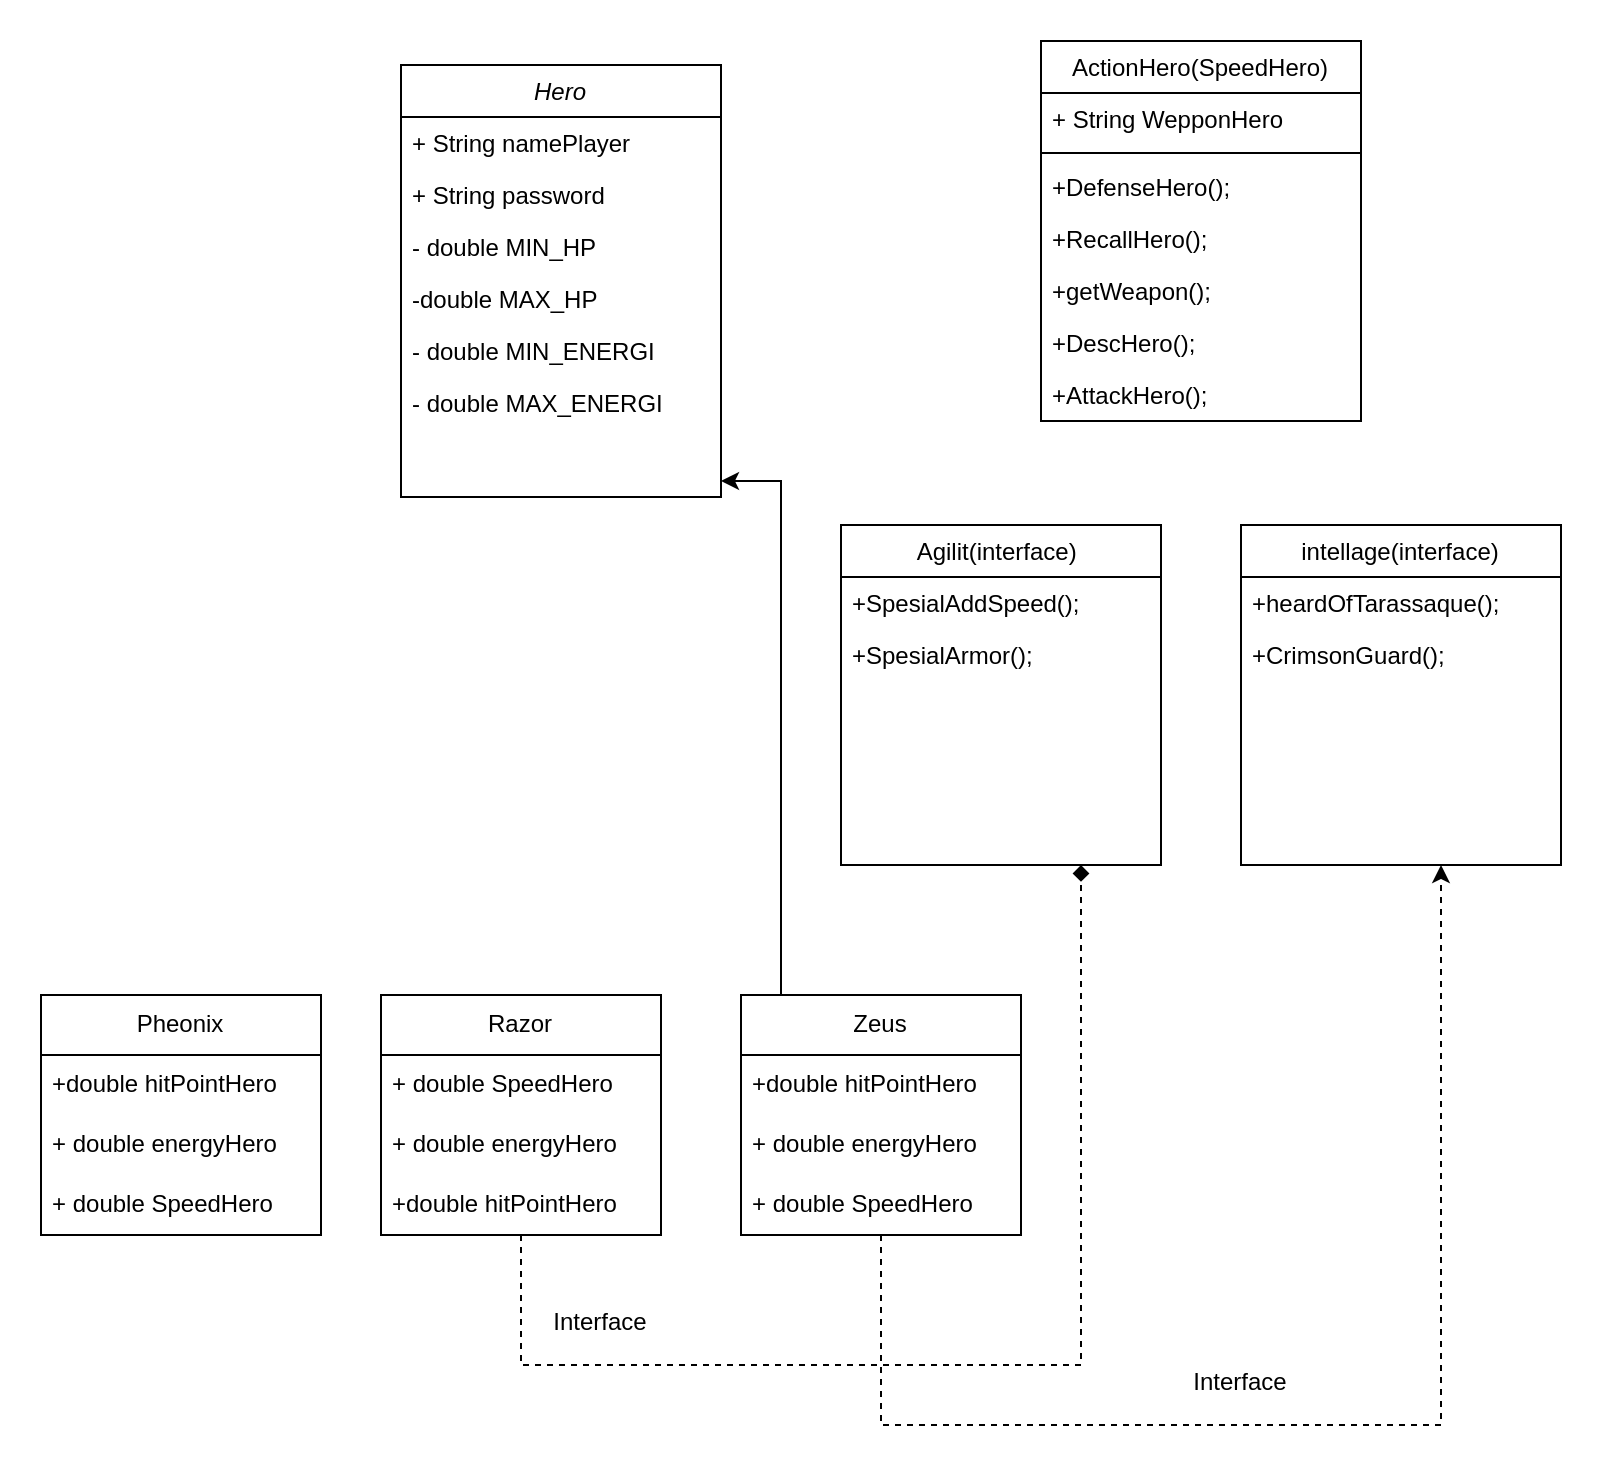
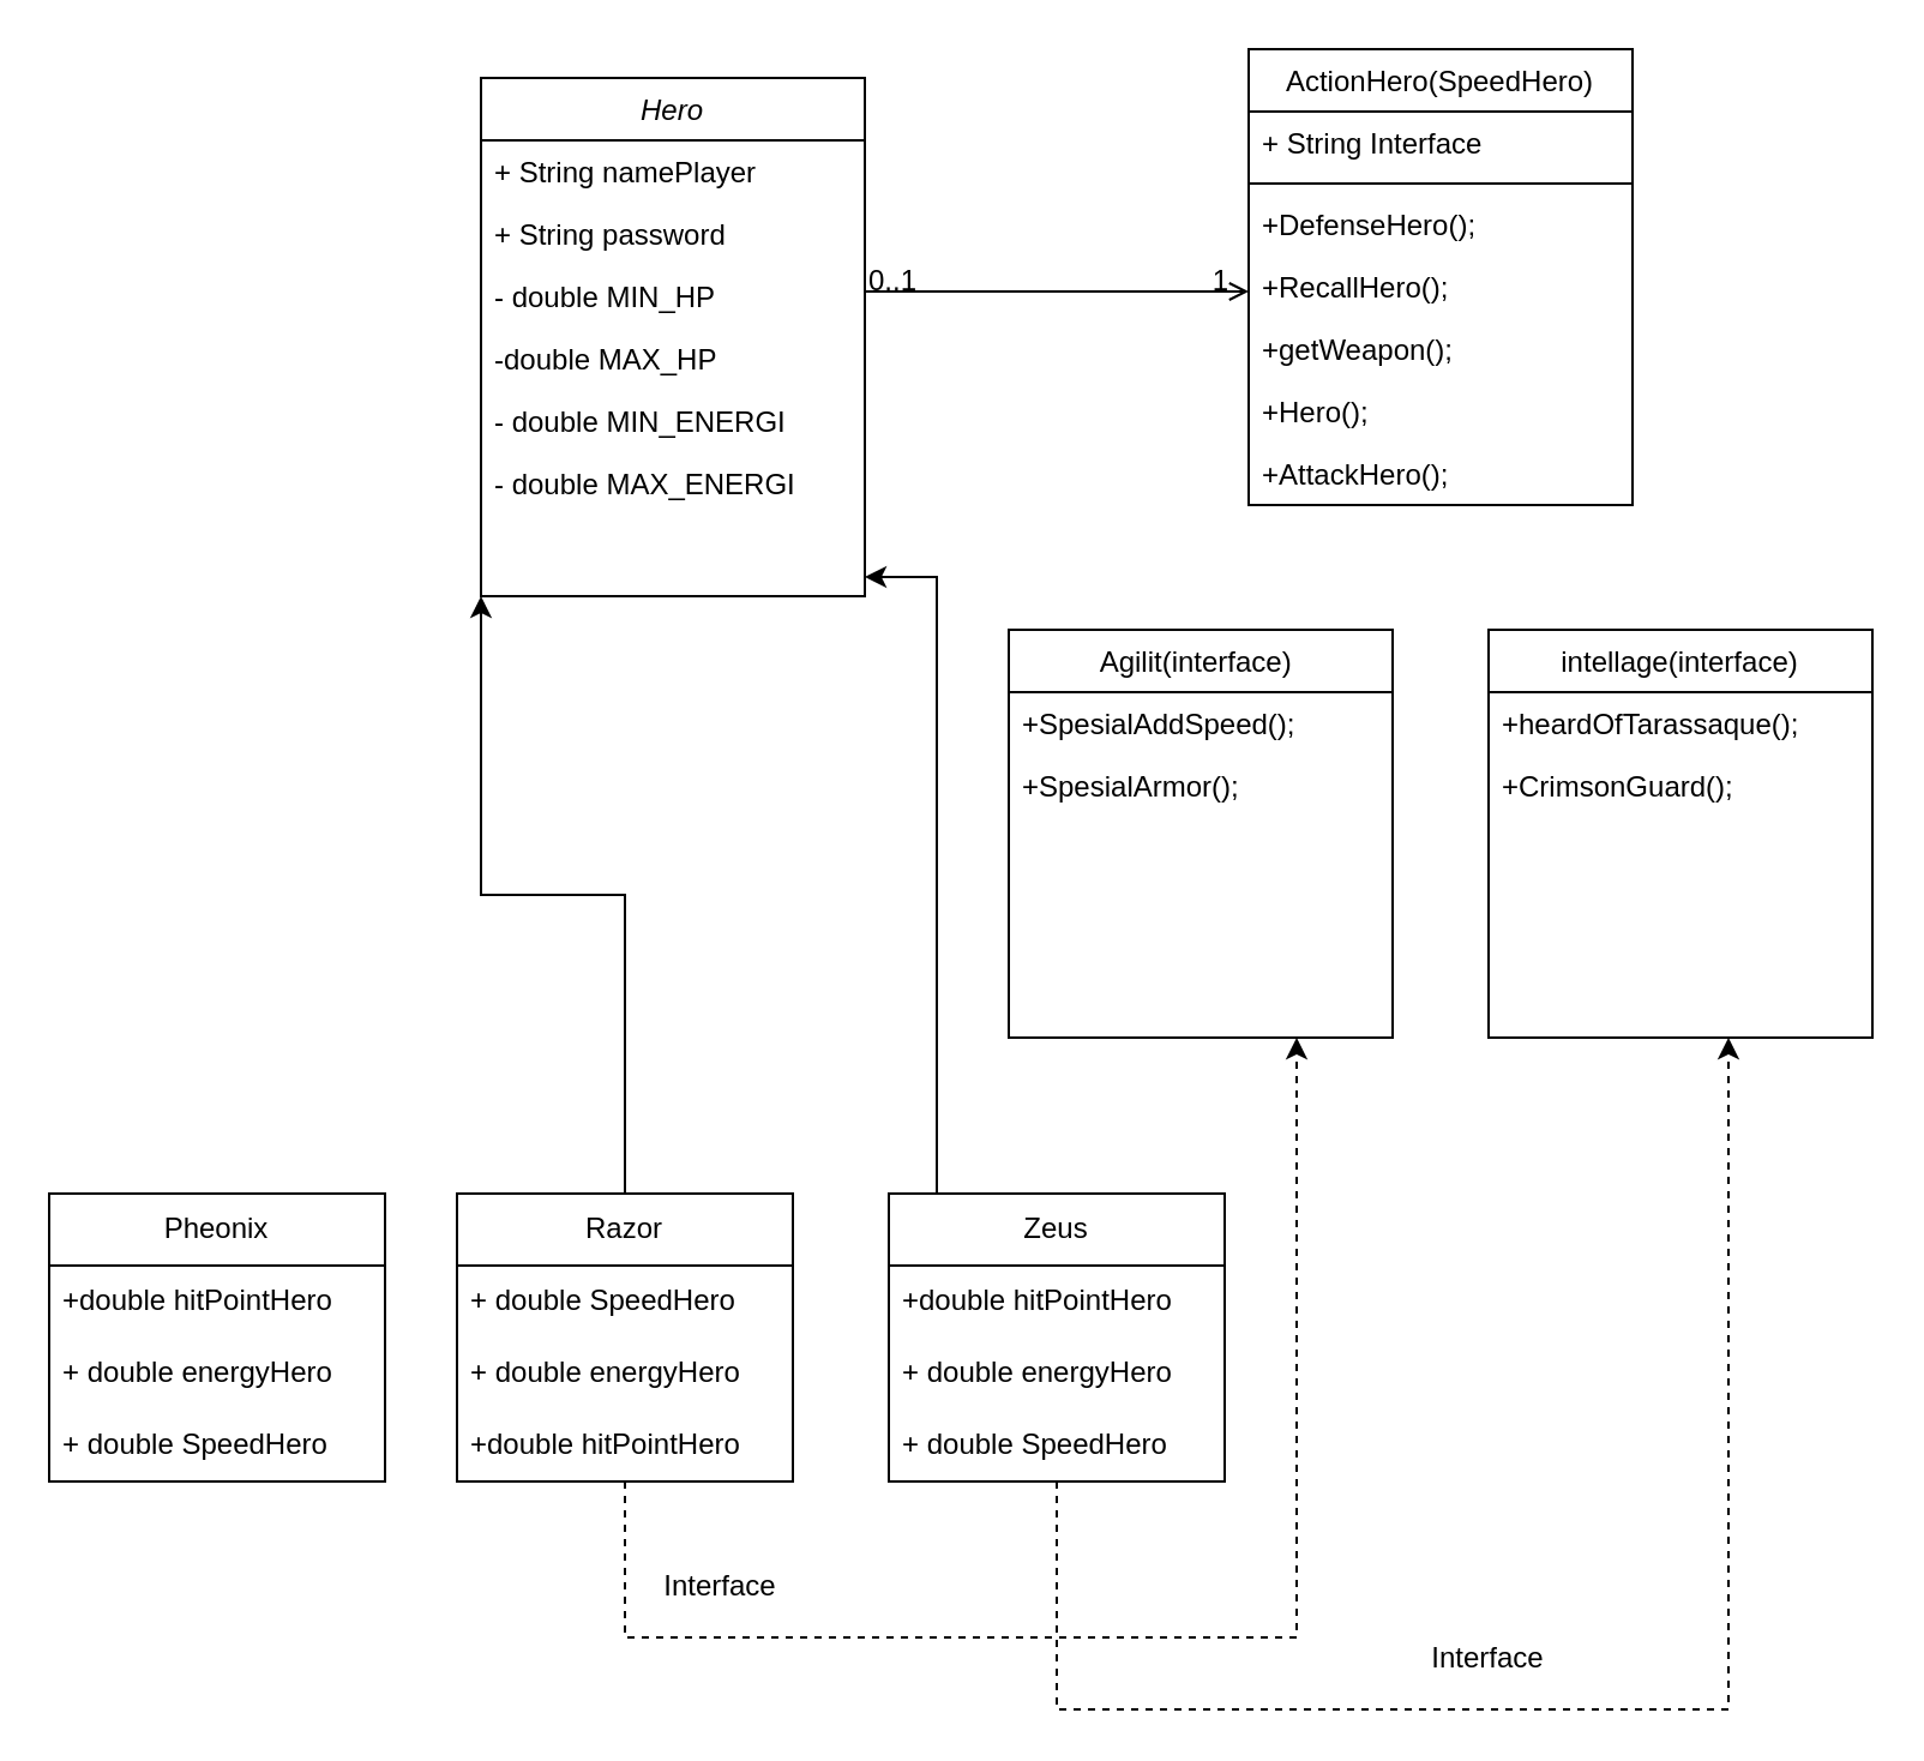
  <mxCell id="0" />
  <mxCell id="1" parent="0" />
  <mxCell id="2" value="Hero" style="swimlane;fontStyle=2;align=center;verticalAlign=top;childLayout=stackLayout;horizontal=1;startSize=26;horizontalStack=0;resizeParent=1;resizeLast=0;collapsible=1;marginBottom=0;rounded=0;shadow=0;strokeWidth=1;" parent="1" vertex="1"><mxGeometry x="200" y="32" width="160" height="216" as="geometry"><mxRectangle x="230" y="140" width="160" height="26" as="alternateBounds" /></mxGeometry></mxCell>
  <mxCell id="3" value="+ String namePlayer" style="text;align=left;verticalAlign=top;spacingLeft=4;spacingRight=4;overflow=hidden;rotatable=0;points=[[0,0.5],[1,0.5]];portConstraint=eastwest;" parent="2" vertex="1"><mxGeometry y="26" width="160" height="26" as="geometry" /></mxCell>
  <mxCell id="4" value="+ String password" style="text;align=left;verticalAlign=top;spacingLeft=4;spacingRight=4;overflow=hidden;rotatable=0;points=[[0,0.5],[1,0.5]];portConstraint=eastwest;rounded=0;shadow=0;html=0;" parent="2" vertex="1"><mxGeometry y="52" width="160" height="26" as="geometry" /></mxCell>
  <mxCell id="5" value="- double MIN_HP" style="text;align=left;verticalAlign=top;spacingLeft=4;spacingRight=4;overflow=hidden;rotatable=0;points=[[0,0.5],[1,0.5]];portConstraint=eastwest;rounded=0;shadow=0;html=0;" parent="2" vertex="1"><mxGeometry y="78" width="160" height="26" as="geometry" /></mxCell>
  <mxCell id="6" value="-double MAX_HP" style="text;align=left;verticalAlign=top;spacingLeft=4;spacingRight=4;overflow=hidden;rotatable=0;points=[[0,0.5],[1,0.5]];portConstraint=eastwest;rounded=0;shadow=0;html=0;" parent="2" vertex="1"><mxGeometry y="104" width="160" height="26" as="geometry" /></mxCell>
  <mxCell id="7" value="- double MIN_ENERGI" style="text;align=left;verticalAlign=top;spacingLeft=4;spacingRight=4;overflow=hidden;rotatable=0;points=[[0,0.5],[1,0.5]];portConstraint=eastwest;rounded=0;shadow=0;html=0;" parent="2" vertex="1"><mxGeometry y="130" width="160" height="26" as="geometry" /></mxCell>
  <mxCell id="8" value="- double MAX_ENERGI" style="text;align=left;verticalAlign=top;spacingLeft=4;spacingRight=4;overflow=hidden;rotatable=0;points=[[0,0.5],[1,0.5]];portConstraint=eastwest;rounded=0;shadow=0;html=0;" parent="2" vertex="1"><mxGeometry y="156" width="160" height="26" as="geometry" /></mxCell>
  <mxCell id="9" value="ActionHero(SpeedHero)" style="swimlane;fontStyle=0;align=center;verticalAlign=top;childLayout=stackLayout;horizontal=1;startSize=26;horizontalStack=0;resizeParent=1;resizeLast=0;collapsible=1;marginBottom=0;rounded=0;shadow=0;strokeWidth=1;" parent="1" vertex="1"><mxGeometry x="520" y="20" width="160" height="190" as="geometry"><mxRectangle x="550" y="140" width="160" height="26" as="alternateBounds" /></mxGeometry></mxCell>
- <mxCell id="10" value="+ String WepponHero" style="text;align=left;verticalAlign=top;spacingLeft=4;spacingRight=4;overflow=hidden;rotatable=0;points=[[0,0.5],[1,0.5]];portConstraint=eastwest;rounded=0;shadow=0;html=0;" vertex="1" parent="9"><mxGeometry y="26" width="160" height="26" as="geometry" /></mxCell>
+ <mxCell id="10" value="+ String Interface" style="text;align=left;verticalAlign=top;spacingLeft=4;spacingRight=4;overflow=hidden;rotatable=0;points=[[0,0.5],[1,0.5]];portConstraint=eastwest;rounded=0;shadow=0;html=0;" vertex="1" parent="9"><mxGeometry y="26" width="160" height="26" as="geometry" /></mxCell>
  <mxCell id="11" value="" style="line;html=1;strokeWidth=1;align=left;verticalAlign=middle;spacingTop=-1;spacingLeft=3;spacingRight=3;rotatable=0;labelPosition=right;points=[];portConstraint=eastwest;" parent="9" vertex="1"><mxGeometry y="52" width="160" height="8" as="geometry" /></mxCell>
  <mxCell id="12" value="+DefenseHero();" style="text;align=left;verticalAlign=top;spacingLeft=4;spacingRight=4;overflow=hidden;rotatable=0;points=[[0,0.5],[1,0.5]];portConstraint=eastwest;rounded=0;shadow=0;html=0;" parent="9" vertex="1"><mxGeometry y="60" width="160" height="26" as="geometry" /></mxCell>
  <mxCell id="13" value="+RecallHero();" style="text;align=left;verticalAlign=top;spacingLeft=4;spacingRight=4;overflow=hidden;rotatable=0;points=[[0,0.5],[1,0.5]];portConstraint=eastwest;rounded=0;shadow=0;html=0;" parent="9" vertex="1"><mxGeometry y="86" width="160" height="26" as="geometry" /></mxCell>
  <mxCell id="14" value="+getWeapon();" style="text;align=left;verticalAlign=top;spacingLeft=4;spacingRight=4;overflow=hidden;rotatable=0;points=[[0,0.5],[1,0.5]];portConstraint=eastwest;rounded=0;shadow=0;html=0;" parent="9" vertex="1"><mxGeometry y="112" width="160" height="26" as="geometry" /></mxCell>
- <mxCell id="15" value="+DescHero();" style="text;align=left;verticalAlign=top;spacingLeft=4;spacingRight=4;overflow=hidden;rotatable=0;points=[[0,0.5],[1,0.5]];portConstraint=eastwest;rounded=0;shadow=0;html=0;" parent="9" vertex="1"><mxGeometry y="138" width="160" height="26" as="geometry" /></mxCell>
+ <mxCell id="15" value="+Hero();" style="text;align=left;verticalAlign=top;spacingLeft=4;spacingRight=4;overflow=hidden;rotatable=0;points=[[0,0.5],[1,0.5]];portConstraint=eastwest;rounded=0;shadow=0;html=0;" parent="9" vertex="1"><mxGeometry y="138" width="160" height="26" as="geometry" /></mxCell>
  <mxCell id="16" value="+AttackHero();" style="text;align=left;verticalAlign=top;spacingLeft=4;spacingRight=4;overflow=hidden;rotatable=0;points=[[0,0.5],[1,0.5]];portConstraint=eastwest;rounded=0;shadow=0;html=0;" parent="9" vertex="1"><mxGeometry y="164" width="160" height="26" as="geometry" /></mxCell>
+ <mxCell id="17" value="" style="endArrow=open;shadow=0;strokeWidth=1;rounded=0;endFill=1;edgeStyle=elbowEdgeStyle;elbow=vertical;" parent="1" source="2" target="9" edge="1"><mxGeometry x="0.5" y="41" relative="1" as="geometry"><mxPoint x="360" y="104" as="sourcePoint" /><mxPoint x="520" y="104" as="targetPoint" /><mxPoint x="-40" y="32" as="offset" /></mxGeometry></mxCell>
+ <mxCell id="18" value="0..1" style="resizable=0;align=left;verticalAlign=bottom;labelBackgroundColor=none;fontSize=12;" parent="17" connectable="0" vertex="1"><mxGeometry x="-1" relative="1" as="geometry"><mxPoint y="4" as="offset" /></mxGeometry></mxCell>
+ <mxCell id="19" value="1" style="resizable=0;align=right;verticalAlign=bottom;labelBackgroundColor=none;fontSize=12;" parent="17" connectable="0" vertex="1"><mxGeometry x="1" relative="1" as="geometry"><mxPoint x="-7" y="4" as="offset" /></mxGeometry></mxCell>
  <mxCell id="20" value="Agilit(interface) " style="swimlane;fontStyle=0;align=center;verticalAlign=top;childLayout=stackLayout;horizontal=1;startSize=26;horizontalStack=0;resizeParent=1;resizeLast=0;collapsible=1;marginBottom=0;rounded=0;shadow=0;strokeWidth=1;" parent="1" vertex="1"><mxGeometry x="420" y="262" width="160" height="170" as="geometry"><mxRectangle x="550" y="140" width="160" height="26" as="alternateBounds" /></mxGeometry></mxCell>
  <mxCell id="21" value="+SpesialAddSpeed();" style="text;align=left;verticalAlign=top;spacingLeft=4;spacingRight=4;overflow=hidden;rotatable=0;points=[[0,0.5],[1,0.5]];portConstraint=eastwest;rounded=0;shadow=0;html=0;" parent="20" vertex="1"><mxGeometry y="26" width="160" height="26" as="geometry" /></mxCell>
  <mxCell id="22" value="+SpesialArmor();" style="text;align=left;verticalAlign=top;spacingLeft=4;spacingRight=4;overflow=hidden;rotatable=0;points=[[0,0.5],[1,0.5]];portConstraint=eastwest;rounded=0;shadow=0;html=0;" parent="20" vertex="1"><mxGeometry y="52" width="160" height="26" as="geometry" /></mxCell>
  <mxCell id="23" value="intellage(interface)" style="swimlane;fontStyle=0;align=center;verticalAlign=top;childLayout=stackLayout;horizontal=1;startSize=26;horizontalStack=0;resizeParent=1;resizeLast=0;collapsible=1;marginBottom=0;rounded=0;shadow=0;strokeWidth=1;" parent="1" vertex="1"><mxGeometry x="620" y="262" width="160" height="170" as="geometry"><mxRectangle x="550" y="140" width="160" height="26" as="alternateBounds" /></mxGeometry></mxCell>
  <mxCell id="24" value="+heardOfTarassaque();" style="text;align=left;verticalAlign=top;spacingLeft=4;spacingRight=4;overflow=hidden;rotatable=0;points=[[0,0.5],[1,0.5]];portConstraint=eastwest;rounded=0;shadow=0;html=0;" parent="23" vertex="1"><mxGeometry y="26" width="160" height="26" as="geometry" /></mxCell>
  <mxCell id="25" value="+CrimsonGuard();" style="text;align=left;verticalAlign=top;spacingLeft=4;spacingRight=4;overflow=hidden;rotatable=0;points=[[0,0.5],[1,0.5]];portConstraint=eastwest;rounded=0;shadow=0;html=0;" parent="23" vertex="1"><mxGeometry y="52" width="160" height="26" as="geometry" /></mxCell>
- <mxCell id="26" style="edgeStyle=orthogonalEdgeStyle;rounded=0;orthogonalLoop=1;jettySize=auto;html=1;entryX=0.75;entryY=1;entryDx=0;entryDy=0;dashed=1;endArrow=diamond;" parent="1" source="28" target="20" edge="1"><mxGeometry relative="1" as="geometry"><Array as="points"><mxPoint x="260" y="682" /><mxPoint x="540" y="682" /></Array></mxGeometry></mxCell>
+ <mxCell id="26" style="edgeStyle=orthogonalEdgeStyle;rounded=0;orthogonalLoop=1;jettySize=auto;html=1;entryX=0.75;entryY=1;entryDx=0;entryDy=0;dashed=1;" parent="1" source="28" target="20" edge="1"><mxGeometry relative="1" as="geometry"><Array as="points"><mxPoint x="260" y="682" /><mxPoint x="540" y="682" /></Array></mxGeometry></mxCell>
+ <mxCell id="27" style="edgeStyle=orthogonalEdgeStyle;rounded=0;orthogonalLoop=1;jettySize=auto;html=1;entryX=0;entryY=1;entryDx=0;entryDy=0;" edge="1" parent="1" source="28" target="2"><mxGeometry relative="1" as="geometry" /></mxCell>
  <mxCell id="28" value="Razor" style="swimlane;fontStyle=0;childLayout=stackLayout;horizontal=1;startSize=30;horizontalStack=0;resizeParent=1;resizeParentMax=0;resizeLast=0;collapsible=1;marginBottom=0;whiteSpace=wrap;html=1;" parent="1" vertex="1"><mxGeometry x="190" y="497" width="140" height="120" as="geometry" /></mxCell>
  <mxCell id="29" value="+ double SpeedHero" style="text;strokeColor=none;fillColor=none;align=left;verticalAlign=middle;spacingLeft=4;spacingRight=4;overflow=hidden;points=[[0,0.5],[1,0.5]];portConstraint=eastwest;rotatable=0;whiteSpace=wrap;html=1;" parent="28" vertex="1"><mxGeometry y="30" width="140" height="30" as="geometry" /></mxCell>
  <mxCell id="30" value="+ double energyHero" style="text;strokeColor=none;fillColor=none;align=left;verticalAlign=middle;spacingLeft=4;spacingRight=4;overflow=hidden;points=[[0,0.5],[1,0.5]];portConstraint=eastwest;rotatable=0;whiteSpace=wrap;html=1;" parent="28" vertex="1"><mxGeometry y="60" width="140" height="30" as="geometry" /></mxCell>
  <mxCell id="31" value="+double hitPointHero" style="text;strokeColor=none;fillColor=none;align=left;verticalAlign=middle;spacingLeft=4;spacingRight=4;overflow=hidden;points=[[0,0.5],[1,0.5]];portConstraint=eastwest;rotatable=0;whiteSpace=wrap;html=1;" parent="28" vertex="1"><mxGeometry y="90" width="140" height="30" as="geometry" /></mxCell>
  <mxCell id="32" style="edgeStyle=orthogonalEdgeStyle;rounded=0;orthogonalLoop=1;jettySize=auto;html=1;dashed=1;" parent="1" source="34" edge="1"><mxGeometry relative="1" as="geometry"><mxPoint x="720" y="432" as="targetPoint" /><Array as="points"><mxPoint x="440" y="712" /><mxPoint x="720" y="712" /></Array></mxGeometry></mxCell>
  <mxCell id="33" style="edgeStyle=orthogonalEdgeStyle;rounded=0;orthogonalLoop=1;jettySize=auto;html=1;" edge="1" parent="1" source="34"><mxGeometry relative="1" as="geometry"><mxPoint x="360" y="240" as="targetPoint" /><Array as="points"><mxPoint x="390" y="240" /></Array></mxGeometry></mxCell>
  <mxCell id="34" value="Zeus" style="swimlane;fontStyle=0;childLayout=stackLayout;horizontal=1;startSize=30;horizontalStack=0;resizeParent=1;resizeParentMax=0;resizeLast=0;collapsible=1;marginBottom=0;whiteSpace=wrap;html=1;" parent="1" vertex="1"><mxGeometry x="370" y="497" width="140" height="120" as="geometry" /></mxCell>
  <mxCell id="35" value="+double hitPointHero" style="text;strokeColor=none;fillColor=none;align=left;verticalAlign=middle;spacingLeft=4;spacingRight=4;overflow=hidden;points=[[0,0.5],[1,0.5]];portConstraint=eastwest;rotatable=0;whiteSpace=wrap;html=1;" parent="34" vertex="1"><mxGeometry y="30" width="140" height="30" as="geometry" /></mxCell>
  <mxCell id="36" value="+ double energyHero" style="text;strokeColor=none;fillColor=none;align=left;verticalAlign=middle;spacingLeft=4;spacingRight=4;overflow=hidden;points=[[0,0.5],[1,0.5]];portConstraint=eastwest;rotatable=0;whiteSpace=wrap;html=1;" parent="34" vertex="1"><mxGeometry y="60" width="140" height="30" as="geometry" /></mxCell>
  <mxCell id="37" value="+ double SpeedHero" style="text;strokeColor=none;fillColor=none;align=left;verticalAlign=middle;spacingLeft=4;spacingRight=4;overflow=hidden;points=[[0,0.5],[1,0.5]];portConstraint=eastwest;rotatable=0;whiteSpace=wrap;html=1;" parent="34" vertex="1"><mxGeometry y="90" width="140" height="30" as="geometry" /></mxCell>
  <mxCell id="38" value="Pheonix" style="swimlane;fontStyle=0;childLayout=stackLayout;horizontal=1;startSize=30;horizontalStack=0;resizeParent=1;resizeParentMax=0;resizeLast=0;collapsible=1;marginBottom=0;whiteSpace=wrap;html=1;" parent="1" vertex="1"><mxGeometry x="20" y="497" width="140" height="120" as="geometry" /></mxCell>
  <mxCell id="39" value="+double hitPointHero" style="text;strokeColor=none;fillColor=none;align=left;verticalAlign=middle;spacingLeft=4;spacingRight=4;overflow=hidden;points=[[0,0.5],[1,0.5]];portConstraint=eastwest;rotatable=0;whiteSpace=wrap;html=1;" parent="38" vertex="1"><mxGeometry y="30" width="140" height="30" as="geometry" /></mxCell>
  <mxCell id="40" value="+ double energyHero" style="text;strokeColor=none;fillColor=none;align=left;verticalAlign=middle;spacingLeft=4;spacingRight=4;overflow=hidden;points=[[0,0.5],[1,0.5]];portConstraint=eastwest;rotatable=0;whiteSpace=wrap;html=1;" parent="38" vertex="1"><mxGeometry y="60" width="140" height="30" as="geometry" /></mxCell>
  <mxCell id="41" value="+ double SpeedHero" style="text;strokeColor=none;fillColor=none;align=left;verticalAlign=middle;spacingLeft=4;spacingRight=4;overflow=hidden;points=[[0,0.5],[1,0.5]];portConstraint=eastwest;rotatable=0;whiteSpace=wrap;html=1;" parent="38" vertex="1"><mxGeometry y="90" width="140" height="30" as="geometry" /></mxCell>
  <mxCell id="42" value="Interface" style="text;html=1;strokeColor=none;fillColor=none;align=center;verticalAlign=middle;whiteSpace=wrap;rounded=0;" parent="1" vertex="1"><mxGeometry x="590" y="676" width="60" height="30" as="geometry" /></mxCell>
  <mxCell id="43" value="Interface" style="text;html=1;strokeColor=none;fillColor=none;align=center;verticalAlign=middle;whiteSpace=wrap;rounded=0;" parent="1" vertex="1"><mxGeometry x="270" y="646" width="60" height="30" as="geometry" /></mxCell>
